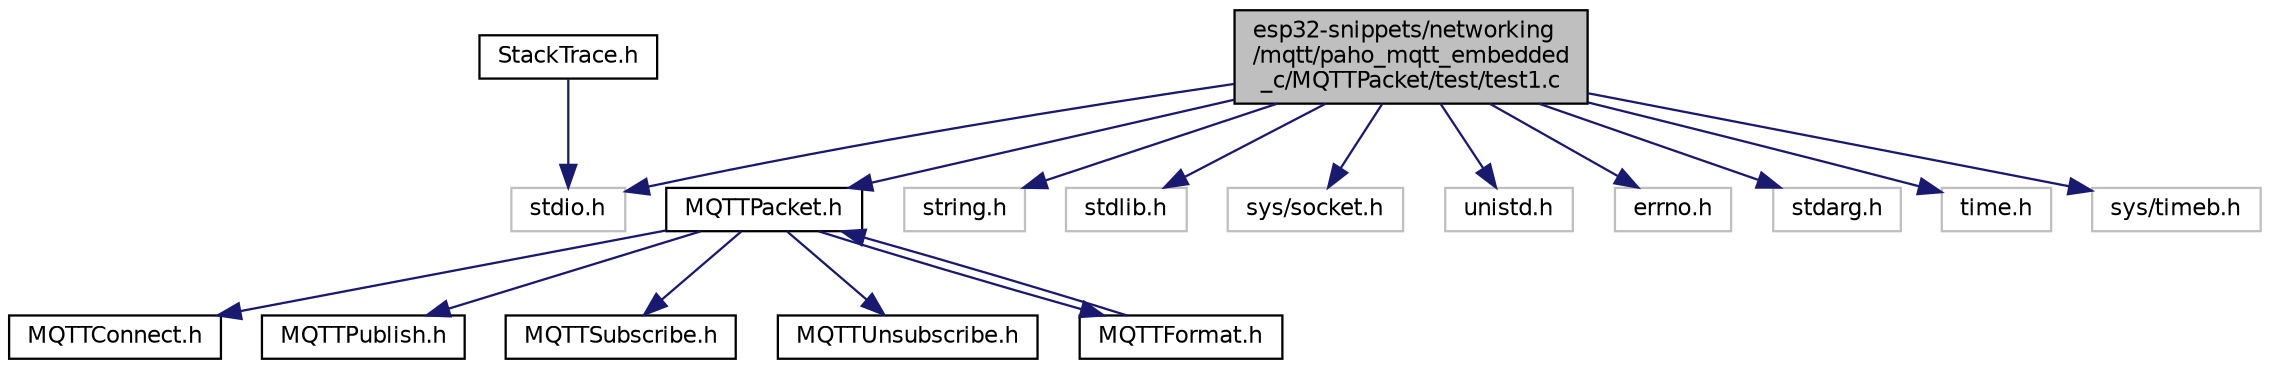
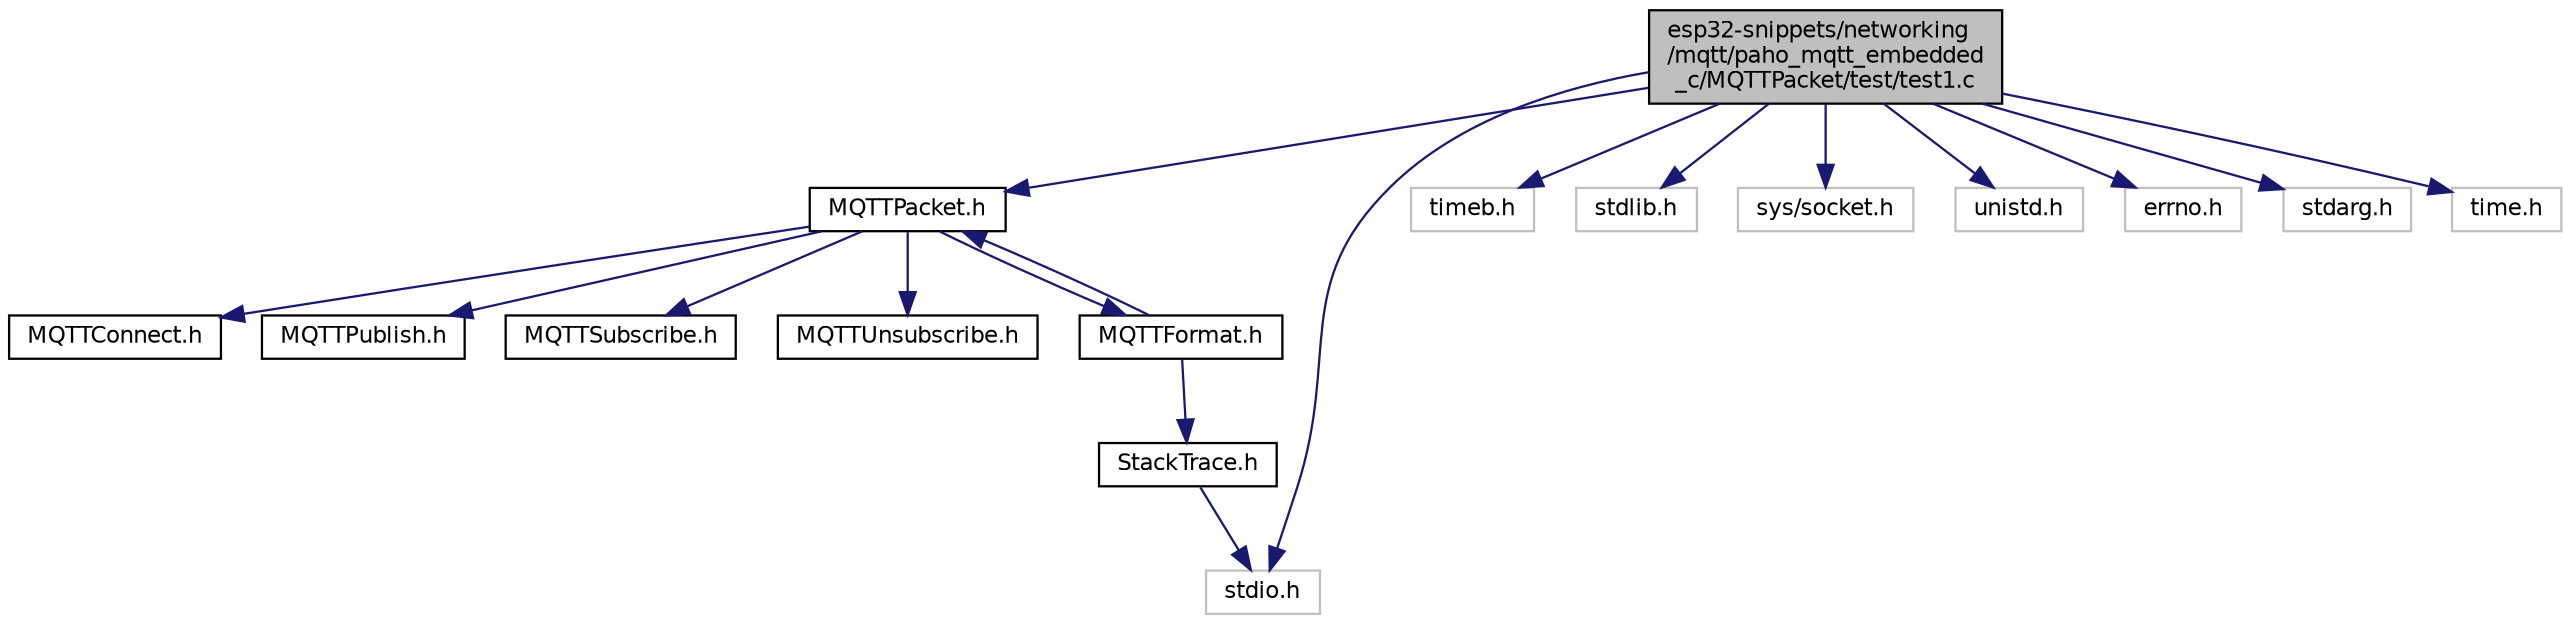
  digraph {
    node [color=grey75 fillcolor=white fontname=Helvetica fontsize=10 shape=record style=filled]
    edge [color=midnightblue fontname=Helvetica fontsize=10 labelfontname=Helvetica labelfontsize=10 style=solid]
    n1 [color=black fillcolor=grey75 fontcolor=black height=0.2 label="esp32-snippets/networking\l/mqtt/paho_mqtt_embedded\l_c/MQTTPacket/test/test1.c" width=0.4]
    n2 [color=black height=0.2 label="MQTTPacket.h" width=0.4]
    n3 [height=0.2 label="stdio.h" width=0.4]
-   n4 [height=0.2 label="string.h" width=0.4]
+   n4 [height=0.2 label="timeb.h" width=0.4]
    n5 [height=0.2 label="stdlib.h" width=0.4]
    n6 [height=0.2 label="sys/socket.h" width=0.4]
    n7 [height=0.2 label="unistd.h" width=0.4]
    n8 [height=0.2 label="errno.h" width=0.4]
    n9 [height=0.2 label="stdarg.h" width=0.4]
    n10 [height=0.2 label="time.h" width=0.4]
-   n11 [height=0.2 label="sys/timeb.h" width=0.4]
    n12 [color=black height=0.2 label="MQTTConnect.h" width=0.4]
    n13 [color=black height=0.2 label="MQTTPublish.h" width=0.4]
    n14 [color=black height=0.2 label="MQTTSubscribe.h" width=0.4]
    n15 [color=black height=0.2 label="MQTTUnsubscribe.h" width=0.4]
    n16 [color=black height=0.2 label="MQTTFormat.h" width=0.4]
    n17 [color=black height=0.2 label="StackTrace.h" width=0.4]
    n1 -> n2
    n1 -> n3
    n1 -> n4
    n1 -> n5
    n1 -> n6
    n1 -> n7
    n1 -> n8
    n1 -> n9
    n1 -> n10
-   n1 -> n11
    n2 -> n12
    n2 -> n13
    n2 -> n14
    n2 -> n15
    n2 -> n16
    n16 -> n2
+   n16 -> n17
    n17 -> n3
  }
